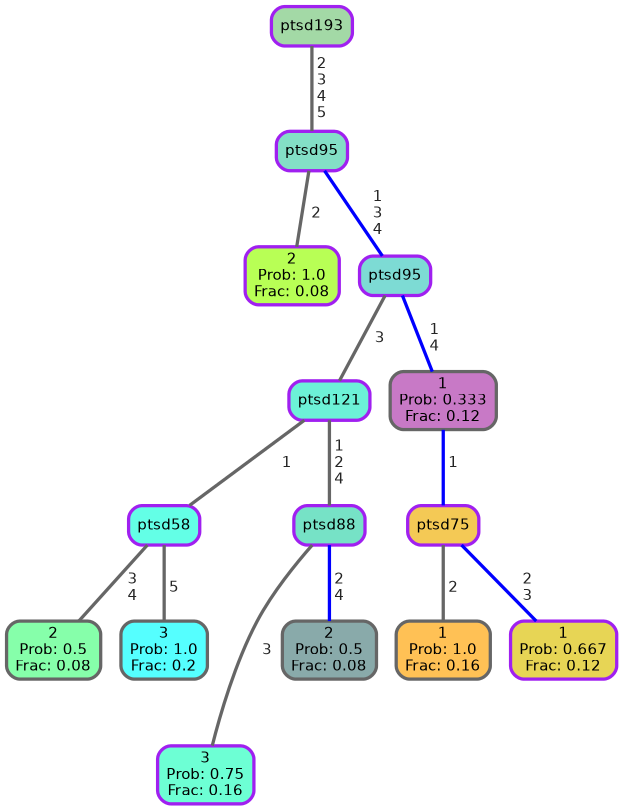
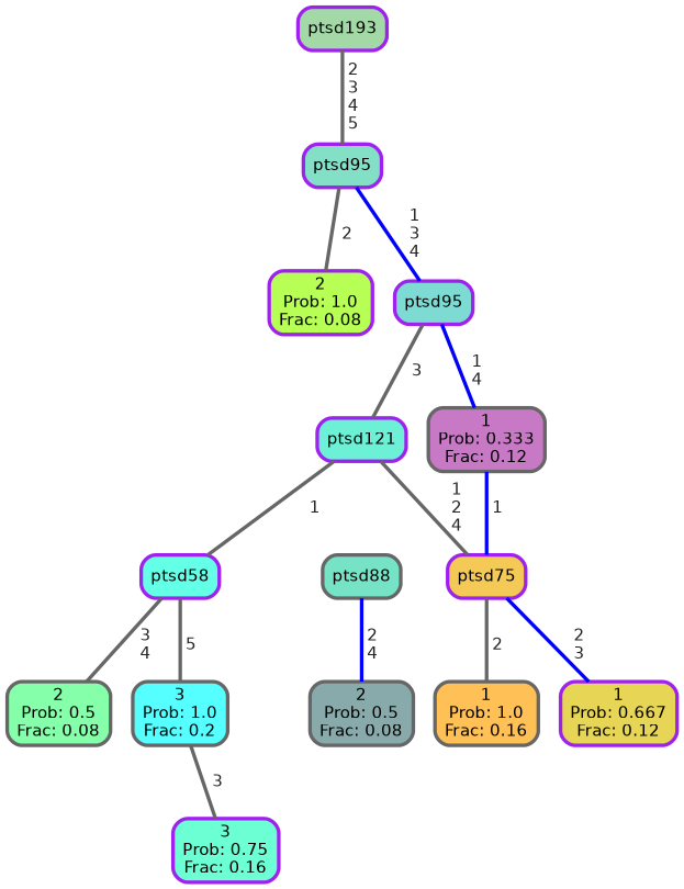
  graph {
    ranksep="0 equally"
    splines=straight
    node [color=purple fontcolor=black fontname=helvetica penwidth=3 shape=box style="filled, rounded"]
    edge [color=gray40 fontcolor=grey14 fontname=helvetica fontweight=bold penwidth=3]
    n1 [color=gray40 fillcolor="#ffc155" label="1\nProb: 1.0\nFrac: 0.16"]
    n2 [fillcolor="#f4c955" label=ptsd75]
    n3 [fillcolor="#e7d555" label="1\nProb: 0.667\nFrac: 0.12"]
    n4 [fillcolor="#a3d9a6" label=ptsd193]
    n5 [fillcolor="#83dfc6" label=ptsd95]
    n6 [fillcolor="#b8ff55" label="2\nProb: 1.0\nFrac: 0.08"]
    n7 [fillcolor="#7ddbd4" label=ptsd95]
    n8 [fillcolor="#6cf1d7" label=ptsd121]
    n9 [color=gray40 fillcolor="#c879c6" label="1\nProb: 0.333\nFrac: 0.12"]
    n10 [color=gray40 fillcolor="#86ffaa" label="2\nProb: 0.5\nFrac: 0.08"]
    n11 [fillcolor="#63ffe6" label=ptsd58]
    n12 [color=gray40 fillcolor="#55ffff" label="3\nProb: 1.0\nFrac: 0.2"]
-   n13 [fillcolor="#76e2c6" label=ptsd88]
+   n13 [color=gray40 fillcolor="#76e2c6" label=ptsd88]
    n14 [fillcolor="#6dffd4" label="3\nProb: 0.75\nFrac: 0.16"]
    n15 [color=gray40 fillcolor="#89aaaa" label="2\nProb: 0.5\nFrac: 0.08"]
    subgraph sub_1 {
      rank=same
    }
    n2 -- n1 [label=" 2"]
    n2 -- n3 [color=blue label=" 2\n 3"]
    n4 -- n5 [label=" 2\n 3\n 4\n 5"]
    n5 -- n6 [label=" 2"]
    n5 -- n7 [color=blue label=" 1\n 3\n 4"]
    n7 -- n8 [label=" 3"]
    n7 -- n9 [color=blue label=" 1\n 4"]
    n8 -- n11 [label=" 1"]
-   n8 -- n13 [label=" 1\n 2\n 4"]
+   n8 -- n2 [label=" 1\n 2\n 4"]
    n9 -- n2 [color=blue label=" 1"]
    n11 -- n10 [label=" 3\n 4"]
    n11 -- n12 [label=" 5"]
-   n13 -- n14 [label=" 3"]
+   n12 -- n14 [label=" 3"]
    n13 -- n15 [color=blue label=" 2\n 4"]
  }
